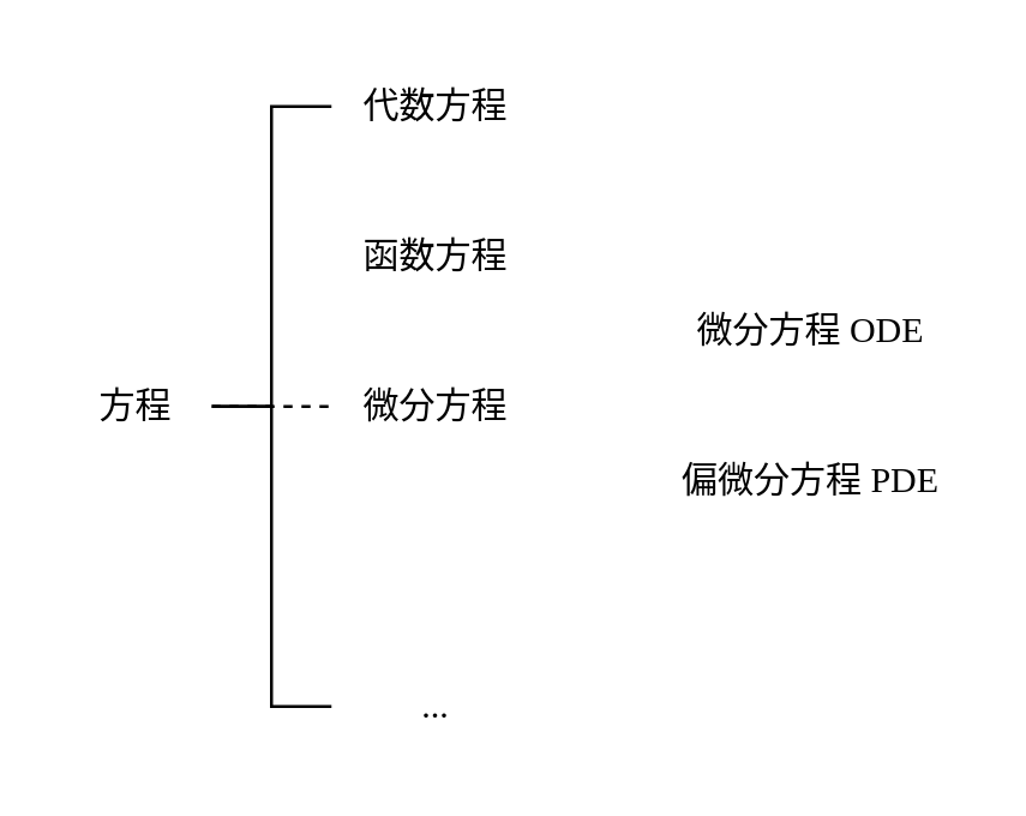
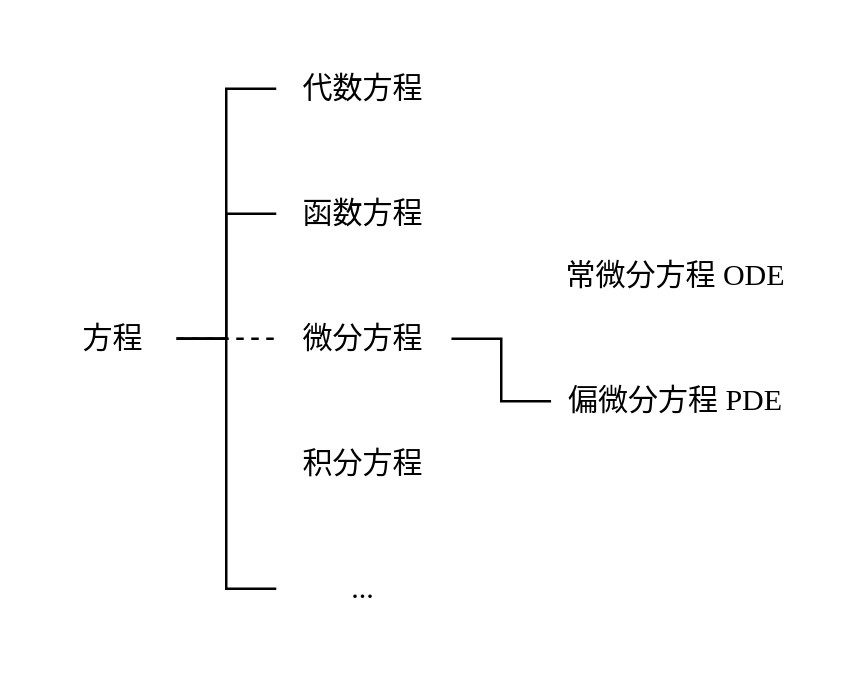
  <mxCell id="0" />
  <mxCell id="1" value="图框" parent="0" />
+ <mxCell id="2" style="edgeStyle=orthogonalEdgeStyle;rounded=0;orthogonalLoop=1;jettySize=auto;html=1;exitX=1;exitY=0.5;exitDx=0;exitDy=0;entryX=0;entryY=0.5;entryDx=0;entryDy=0;endArrow=none;endFill=0;fontFamily=黑体;" parent="1" source="3" target="8" edge="1"><mxGeometry relative="1" as="geometry" /></mxCell>
  <mxCell id="3" value="微分方程" style="rounded=0;whiteSpace=wrap;html=1;fontFamily=黑体;labelBorderColor=none;strokeColor=none;" parent="1" vertex="1"><mxGeometry x="110" y="120" width="70" height="30" as="geometry" /></mxCell>
  <mxCell id="4" value="函数方程" style="rounded=0;whiteSpace=wrap;html=1;fontFamily=黑体;labelBorderColor=none;strokeColor=none;" parent="1" vertex="1"><mxGeometry x="110" y="70" width="70" height="30" as="geometry" /></mxCell>
  <mxCell id="5" value="代数方程" style="rounded=0;whiteSpace=wrap;html=1;fontFamily=黑体;labelBorderColor=none;strokeColor=none;" parent="1" vertex="1"><mxGeometry x="110" y="20" width="70" height="30" as="geometry" /></mxCell>
  <mxCell id="6" value="..." style="rounded=0;whiteSpace=wrap;html=1;fontFamily=黑体;labelBorderColor=none;strokeColor=none;" parent="1" vertex="1"><mxGeometry x="110" y="220" width="70" height="30" as="geometry" /></mxCell>
+ <mxCell id="7" value="积分方程" style="rounded=0;whiteSpace=wrap;html=1;fontFamily=黑体;labelBorderColor=none;strokeColor=none;" parent="1" vertex="1"><mxGeometry x="110" y="170" width="70" height="30" as="geometry" /></mxCell>
  <mxCell id="8" value="偏微分方程 &lt;font face=&quot;Times New Roman&quot;&gt;PDE&lt;/font&gt;" style="rounded=0;whiteSpace=wrap;html=1;fontFamily=黑体;labelBorderColor=none;strokeColor=none;" parent="1" vertex="1"><mxGeometry x="220" y="145" width="100" height="30" as="geometry" /></mxCell>
- <mxCell id="9" value="微分方程 &lt;font face=&quot;Times New Roman&quot;&gt;ODE&lt;/font&gt;" style="rounded=0;whiteSpace=wrap;html=1;fontFamily=黑体;labelBorderColor=none;strokeColor=none;" parent="1" vertex="1"><mxGeometry x="220" y="95" width="100" height="30" as="geometry" /></mxCell>
+ <mxCell id="9" value="常微分方程 &lt;font face=&quot;Times New Roman&quot;&gt;ODE&lt;/font&gt;" style="rounded=0;whiteSpace=wrap;html=1;fontFamily=黑体;labelBorderColor=none;strokeColor=none;" parent="1" vertex="1"><mxGeometry x="220" y="95" width="100" height="30" as="geometry" /></mxCell>
  <mxCell id="10" style="edgeStyle=orthogonalEdgeStyle;rounded=0;orthogonalLoop=1;jettySize=auto;html=1;exitX=1;exitY=0.5;exitDx=0;exitDy=0;entryX=0;entryY=0.5;entryDx=0;entryDy=0;endArrow=none;endFill=0;fontFamily=黑体;" parent="1" source="14" target="5" edge="1"><mxGeometry relative="1" as="geometry" /></mxCell>
+ <mxCell id="11" style="edgeStyle=orthogonalEdgeStyle;rounded=0;orthogonalLoop=1;jettySize=auto;html=1;exitX=1;exitY=0.5;exitDx=0;exitDy=0;entryX=0;entryY=0.5;entryDx=0;entryDy=0;endArrow=none;endFill=0;fontFamily=黑体;" parent="1" source="14" target="4" edge="1"><mxGeometry relative="1" as="geometry" /></mxCell>
  <mxCell id="12" style="edgeStyle=orthogonalEdgeStyle;rounded=0;orthogonalLoop=1;jettySize=auto;html=1;exitX=1;exitY=0.5;exitDx=0;exitDy=0;entryX=0;entryY=0.5;entryDx=0;entryDy=0;endArrow=none;endFill=0;fontFamily=黑体;dashed=1;" parent="1" source="14" target="3" edge="1"><mxGeometry relative="1" as="geometry" /></mxCell>
  <mxCell id="13" style="edgeStyle=orthogonalEdgeStyle;rounded=0;orthogonalLoop=1;jettySize=auto;html=1;exitX=1;exitY=0.5;exitDx=0;exitDy=0;entryX=0;entryY=0.5;entryDx=0;entryDy=0;endArrow=none;endFill=0;fontFamily=黑体;" parent="1" source="14" target="6" edge="1"><mxGeometry relative="1" as="geometry" /></mxCell>
  <mxCell id="14" value="方程" style="rounded=0;whiteSpace=wrap;html=1;fontFamily=黑体;labelBorderColor=none;strokeColor=none;" parent="1" vertex="1"><mxGeometry x="20" y="120" width="50" height="30" as="geometry" /></mxCell>
  <mxCell id="15" value="连接线" parent="0" />
